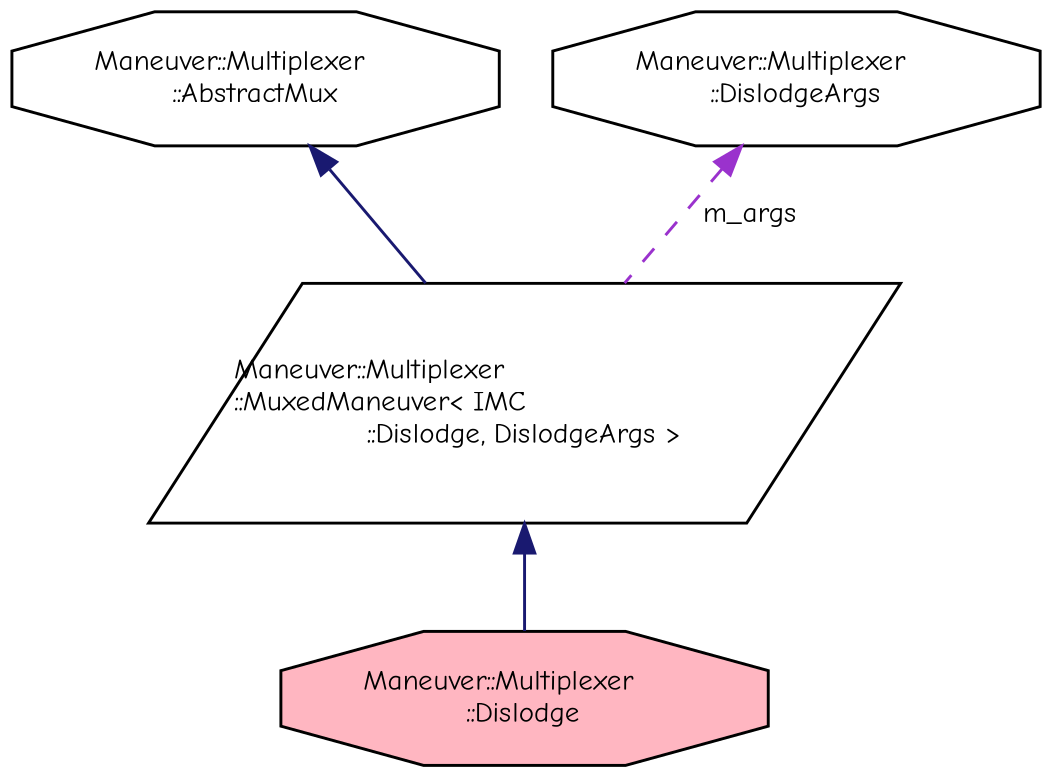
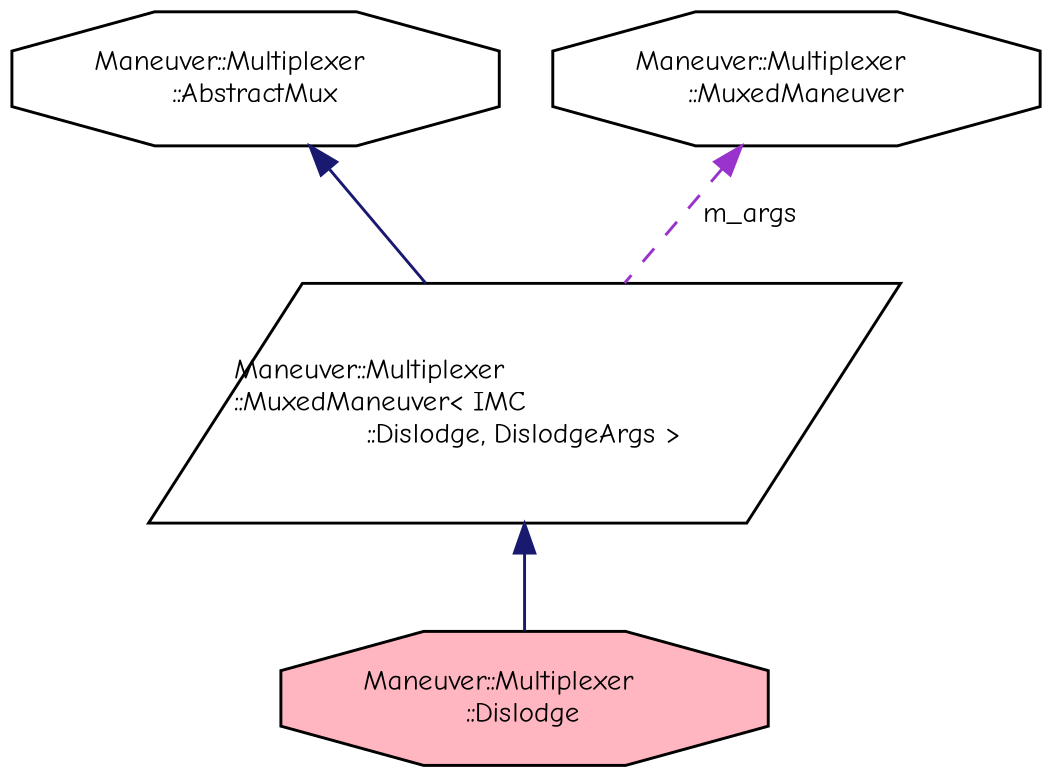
  digraph {
    fontname="Comic Neue"
    node [color=black fillcolor=white fontname="Comic Neue" fontsize=10 shape=octagon style=filled]
    edge [color=midnightblue dir=back fontname="Comic Neue" fontsize=10 labelfontname=Helvetica labelfontsize=10 style=solid]
    n1 [fillcolor=lightpink fontcolor=black height=0.2 label="Maneuver::Multiplexer\l::Dislodge" width=0.4]
    n2 [height=0.2 label="Maneuver::Multiplexer\l::MuxedManeuver\< IMC\l::Dislodge, DislodgeArgs \>" shape=parallelogram width=0.4]
    n3 [height=0.2 label="Maneuver::Multiplexer\l::AbstractMux" width=0.4]
-   n4 [height=0.2 label="Maneuver::Multiplexer\l::DislodgeArgs" width=0.4]
+   n4 [height=0.2 label="Maneuver::Multiplexer\l::MuxedManeuver" width=0.4]
    n2 -> n1
    n3 -> n2
    n4 -> n2 [color=darkorchid3 label=" m_args" style=dashed]
  }
